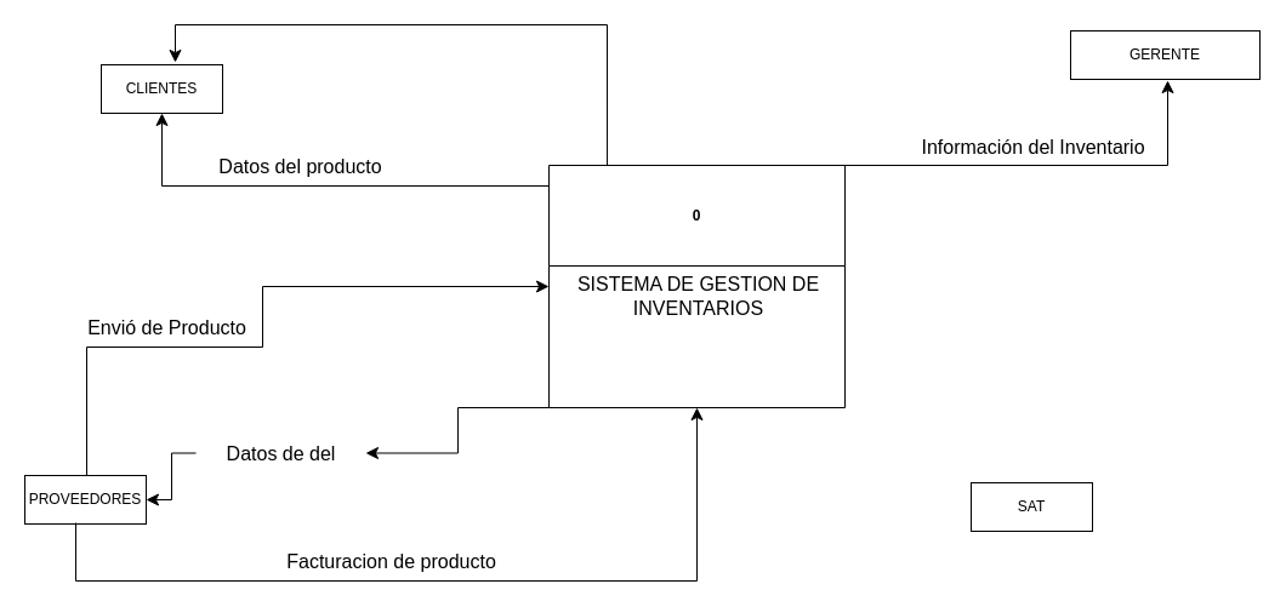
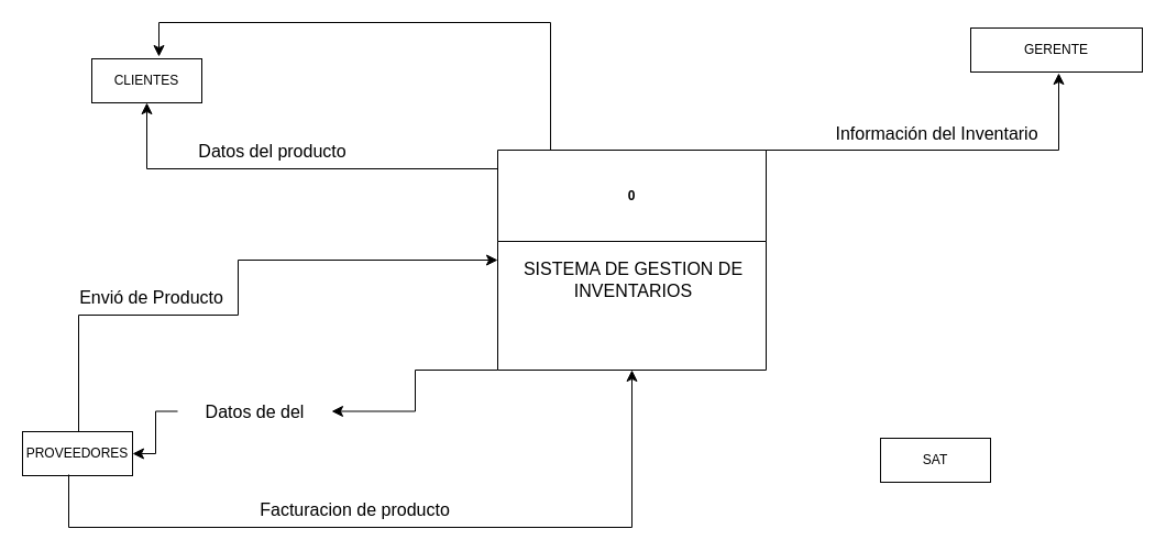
  <mxCell id="0" />
  <mxCell id="1" parent="0" />
  <mxCell id="2" value="0" style="swimlane;whiteSpace=wrap;html=1;startSize=83;" vertex="1" parent="1"><mxGeometry x="452" y="136" width="244" height="200" as="geometry" /></mxCell>
- <mxCell id="3" value="SISTEMA DE GESTION DE&lt;div&gt;INVENTARIOS&lt;/div&gt;" style="text;html=1;align=center;verticalAlign=middle;resizable=0;points=[];autosize=1;strokeColor=none;fillColor=none;fontSize=16;" vertex="1" parent="2"><mxGeometry x="14" y="83" width="217" height="50" as="geometry" /></mxCell>
+ <mxCell id="3" value="SISTEMA DE GESTION DE&lt;div&gt;INVENTARIOS&lt;/div&gt;" style="text;html=1;align=center;verticalAlign=middle;resizable=0;points=[];autosize=1;strokeColor=none;fillColor=none;fontSize=16;" vertex="1" parent="2"><mxGeometry x="14" y="93" width="217" height="50" as="geometry" /></mxCell>
  <mxCell id="4" value="CLIENTES" style="whiteSpace=wrap;html=1;align=center;" vertex="1" parent="1"><mxGeometry x="83" y="53" width="100" height="40" as="geometry" /></mxCell>
  <mxCell id="5" value="PROVEEDORES" style="whiteSpace=wrap;html=1;align=center;" vertex="1" parent="1"><mxGeometry x="20" y="392" width="100" height="40" as="geometry" /></mxCell>
  <mxCell id="6" value="GERENTE" style="whiteSpace=wrap;html=1;align=center;" vertex="1" parent="1"><mxGeometry x="882" y="25" width="156" height="40" as="geometry" /></mxCell>
  <mxCell id="7" value="SAT" style="whiteSpace=wrap;html=1;align=center;" vertex="1" parent="1"><mxGeometry x="800" y="398" width="100" height="40" as="geometry" /></mxCell>
  <mxCell id="8" value="" style="edgeStyle=elbowEdgeStyle;elbow=horizontal;endArrow=classic;html=1;curved=0;rounded=0;endSize=8;startSize=8;fontSize=12;entryX=1;entryY=0.5;entryDx=0;entryDy=0;" edge="1" parent="1" source="12" target="5"><mxGeometry width="50" height="50" relative="1" as="geometry"><mxPoint x="452" y="336" as="sourcePoint" /><mxPoint x="328" y="423" as="targetPoint" /></mxGeometry></mxCell>
  <mxCell id="9" value="" style="edgeStyle=segmentEdgeStyle;endArrow=classic;html=1;curved=0;rounded=0;endSize=8;startSize=8;fontSize=12;exitX=0;exitY=0.085;exitDx=0;exitDy=0;exitPerimeter=0;" edge="1" parent="1" source="2"><mxGeometry width="50" height="50" relative="1" as="geometry"><mxPoint x="291.12" y="149" as="sourcePoint" /><mxPoint x="133" y="93" as="targetPoint" /></mxGeometry></mxCell>
  <mxCell id="10" value="Datos del producto" style="text;html=1;align=center;verticalAlign=middle;resizable=0;points=[];autosize=1;strokeColor=none;fillColor=none;fontSize=16;" vertex="1" parent="1"><mxGeometry x="171" y="121" width="152" height="31" as="geometry" /></mxCell>
  <mxCell id="11" value="" style="edgeStyle=elbowEdgeStyle;elbow=horizontal;endArrow=classic;html=1;curved=0;rounded=0;endSize=8;startSize=8;fontSize=12;entryX=1;entryY=0.5;entryDx=0;entryDy=0;" edge="1" parent="1" target="12"><mxGeometry width="50" height="50" relative="1" as="geometry"><mxPoint x="452" y="336" as="sourcePoint" /><mxPoint x="120" y="412" as="targetPoint" /></mxGeometry></mxCell>
  <mxCell id="12" value="Datos de del" style="text;html=1;align=center;verticalAlign=middle;resizable=0;points=[];autosize=1;strokeColor=none;fillColor=none;fontSize=16;" vertex="1" parent="1"><mxGeometry x="161" y="358" width="140" height="31" as="geometry" /></mxCell>
  <mxCell id="13" value="" style="edgeStyle=elbowEdgeStyle;elbow=vertical;endArrow=classic;html=1;curved=0;rounded=0;endSize=8;startSize=8;fontSize=12;entryX=0.5;entryY=1;entryDx=0;entryDy=0;" edge="1" parent="1"><mxGeometry width="50" height="50" relative="1" as="geometry"><mxPoint x="696" y="190.5" as="sourcePoint" /><mxPoint x="962" y="66" as="targetPoint" /><Array as="points"><mxPoint x="787" y="136" /></Array></mxGeometry></mxCell>
  <mxCell id="14" value="" style="edgeStyle=segmentEdgeStyle;endArrow=classic;html=1;curved=0;rounded=0;endSize=8;startSize=8;fontSize=12;exitX=0.201;exitY=0.01;exitDx=0;exitDy=0;exitPerimeter=0;" edge="1" parent="1"><mxGeometry width="50" height="50" relative="1" as="geometry"><mxPoint x="500.044" y="136" as="sourcePoint" /><mxPoint x="144" y="51" as="targetPoint" /><Array as="points"><mxPoint x="500" y="20" /><mxPoint x="144" y="20" /></Array></mxGeometry></mxCell>
  <mxCell id="15" value="" style="edgeStyle=elbowEdgeStyle;elbow=horizontal;endArrow=classic;html=1;curved=0;rounded=0;endSize=8;startSize=8;fontSize=12;exitX=0.42;exitY=0.975;exitDx=0;exitDy=0;exitPerimeter=0;entryX=0.5;entryY=1;entryDx=0;entryDy=0;" edge="1" parent="1" source="5" target="2"><mxGeometry width="50" height="50" relative="1" as="geometry"><mxPoint x="58" y="485" as="sourcePoint" /><mxPoint x="544" y="346" as="targetPoint" /><Array as="points"><mxPoint x="542" y="479" /></Array></mxGeometry></mxCell>
  <mxCell id="16" value="Facturacion de producto" style="text;html=1;align=center;verticalAlign=middle;resizable=0;points=[];autosize=1;strokeColor=none;fillColor=none;fontSize=16;" vertex="1" parent="1"><mxGeometry x="226" y="447" width="191" height="31" as="geometry" /></mxCell>
  <mxCell id="17" value="" style="edgeStyle=segmentEdgeStyle;endArrow=classic;html=1;curved=0;rounded=0;endSize=8;startSize=8;fontSize=12;entryX=0;entryY=0.5;entryDx=0;entryDy=0;" edge="1" parent="1" target="2"><mxGeometry width="50" height="50" relative="1" as="geometry"><mxPoint x="71" y="392" as="sourcePoint" /><mxPoint x="216" y="250" as="targetPoint" /><Array as="points"><mxPoint x="71" y="286" /><mxPoint x="216" y="286" /><mxPoint x="216" y="236" /></Array></mxGeometry></mxCell>
  <mxCell id="18" value="Envió de Producto" style="text;html=1;align=center;verticalAlign=middle;resizable=0;points=[];autosize=1;strokeColor=none;fillColor=none;fontSize=16;" vertex="1" parent="1"><mxGeometry x="62.5" y="254.5" width="149" height="31" as="geometry" /></mxCell>
  <mxCell id="19" value="Información del Inventario" style="text;html=1;align=center;verticalAlign=middle;resizable=0;points=[];autosize=1;strokeColor=none;fillColor=none;fontSize=16;" vertex="1" parent="1"><mxGeometry x="749.5" y="105.5" width="202" height="31" as="geometry" /></mxCell>
